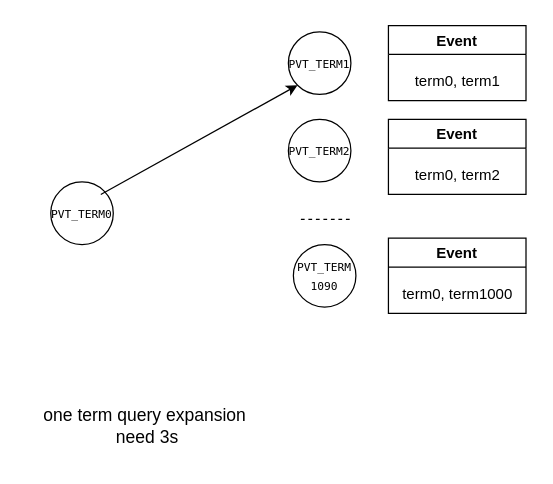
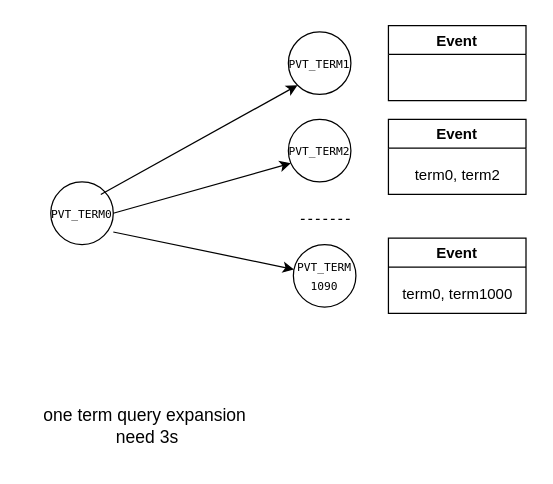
  <mxCell id="0" />
  <mxCell id="1" parent="0" />
  <mxCell id="2" value="&lt;code&gt;&lt;font style=&quot;font-size: 9px;&quot;&gt;PVT_TERM0&lt;/font&gt;&lt;/code&gt;" style="ellipse;whiteSpace=wrap;html=1;aspect=fixed;" vertex="1" parent="1"><mxGeometry x="40" y="145" width="50" height="50" as="geometry" /></mxCell>
  <mxCell id="3" value="&lt;code&gt;&lt;font style=&quot;font-size: 9px;&quot;&gt;PVT_TERM1&lt;/font&gt;&lt;/code&gt;" style="ellipse;whiteSpace=wrap;html=1;aspect=fixed;" vertex="1" parent="1"><mxGeometry x="230" y="25" width="50" height="50" as="geometry" /></mxCell>
  <mxCell id="4" value="&lt;code&gt;&lt;font style=&quot;font-size: 9px;&quot;&gt;PVT_TERM2&lt;/font&gt;&lt;/code&gt;" style="ellipse;whiteSpace=wrap;html=1;aspect=fixed;" vertex="1" parent="1"><mxGeometry x="230" y="95" width="50" height="50" as="geometry" /></mxCell>
  <mxCell id="5" value="&lt;code&gt;&lt;font style=&quot;font-size: 9px;&quot;&gt;PVT_TERM&lt;br&gt;1090&lt;/font&gt;&lt;/code&gt;" style="ellipse;whiteSpace=wrap;html=1;aspect=fixed;" vertex="1" parent="1"><mxGeometry x="234" y="195" width="50" height="50" as="geometry" /></mxCell>
  <mxCell id="6" value="" style="endArrow=none;dashed=1;html=1;rounded=0;" edge="1" parent="1"><mxGeometry width="50" height="50" relative="1" as="geometry"><mxPoint x="240" y="175" as="sourcePoint" /><mxPoint x="280" y="175" as="targetPoint" /></mxGeometry></mxCell>
  <mxCell id="7" value="" style="endArrow=classic;html=1;rounded=0;entryX=0;entryY=1;entryDx=0;entryDy=0;" edge="1" parent="1" target="3"><mxGeometry width="50" height="50" relative="1" as="geometry"><mxPoint x="80" y="155" as="sourcePoint" /><mxPoint x="130" y="105" as="targetPoint" /></mxGeometry></mxCell>
+ <mxCell id="8" value="" style="endArrow=classic;html=1;rounded=0;exitX=1;exitY=0.5;exitDx=0;exitDy=0;entryX=0.04;entryY=0.7;entryDx=0;entryDy=0;entryPerimeter=0;" edge="1" parent="1" source="2" target="4"><mxGeometry width="50" height="50" relative="1" as="geometry"><mxPoint x="180" y="295" as="sourcePoint" /><mxPoint x="230" y="245" as="targetPoint" /></mxGeometry></mxCell>
+ <mxCell id="9" value="" style="endArrow=classic;html=1;rounded=0;exitX=1;exitY=0.8;exitDx=0;exitDy=0;exitPerimeter=0;" edge="1" parent="1" source="2" target="5"><mxGeometry width="50" height="50" relative="1" as="geometry"><mxPoint x="180" y="295" as="sourcePoint" /><mxPoint x="230" y="245" as="targetPoint" /></mxGeometry></mxCell>
  <mxCell id="10" value="Event" style="swimlane;startSize=23;" vertex="1" parent="1"><mxGeometry x="310" y="20" width="110" height="60" as="geometry" /></mxCell>
- <mxCell id="11" value="term0, term1" style="text;html=1;align=center;verticalAlign=middle;resizable=0;points=[];autosize=1;strokeColor=none;fillColor=none;" vertex="1" parent="10"><mxGeometry x="10" y="30" width="90" height="30" as="geometry" /></mxCell>
  <mxCell id="12" value="Event" style="swimlane;startSize=23;" vertex="1" parent="1"><mxGeometry x="310" y="95" width="110" height="60" as="geometry" /></mxCell>
  <mxCell id="13" value="term0, term2" style="text;html=1;align=center;verticalAlign=middle;resizable=0;points=[];autosize=1;strokeColor=none;fillColor=none;" vertex="1" parent="12"><mxGeometry x="10" y="30" width="90" height="30" as="geometry" /></mxCell>
  <mxCell id="14" value="Event" style="swimlane;startSize=23;" vertex="1" parent="1"><mxGeometry x="310" y="190" width="110" height="60" as="geometry" /></mxCell>
  <mxCell id="15" value="term0, term1000" style="text;html=1;align=center;verticalAlign=middle;resizable=0;points=[];autosize=1;strokeColor=none;fillColor=none;" vertex="1" parent="14"><mxGeometry y="30" width="110" height="30" as="geometry" /></mxCell>
  <mxCell id="16" value="&lt;font style=&quot;font-size: 14px;&quot;&gt;one term query expansion&lt;br&gt;&amp;nbsp; need 3s&amp;nbsp;&lt;/font&gt;" style="text;html=1;align=center;verticalAlign=middle;resizable=0;points=[];autosize=1;strokeColor=none;fillColor=none;" vertex="1" parent="1"><mxGeometry x="20" y="315" width="190" height="50" as="geometry" /></mxCell>
